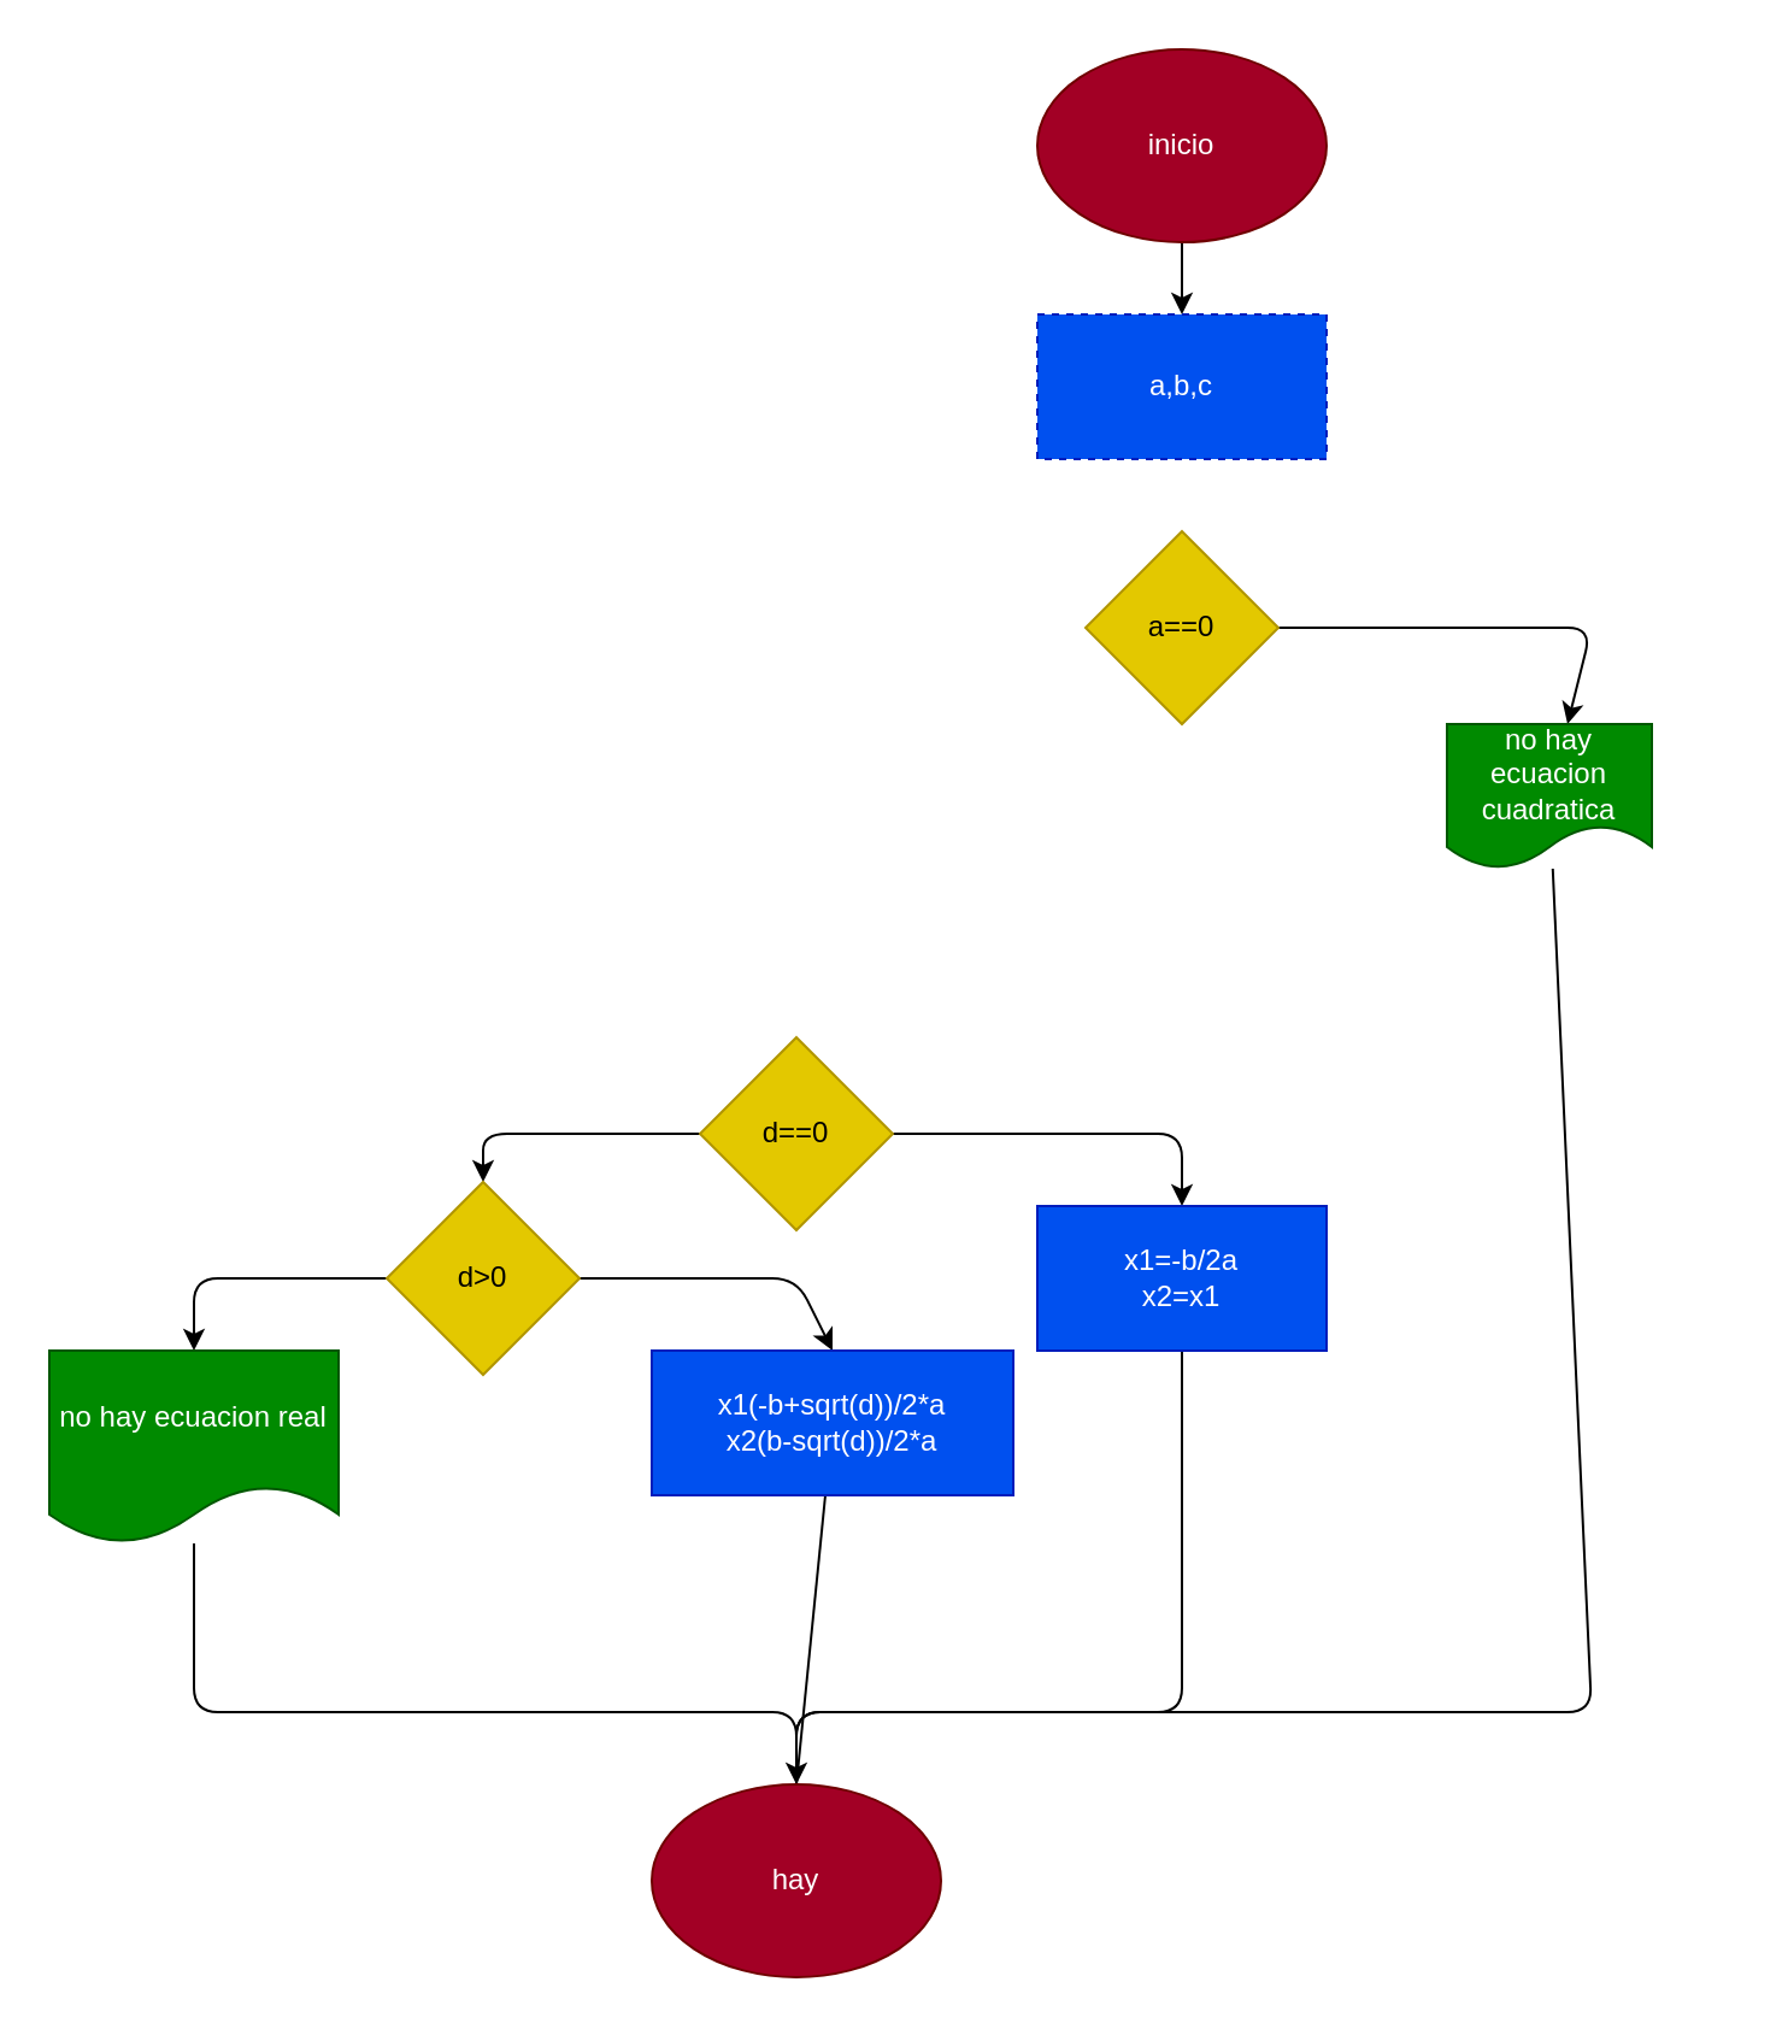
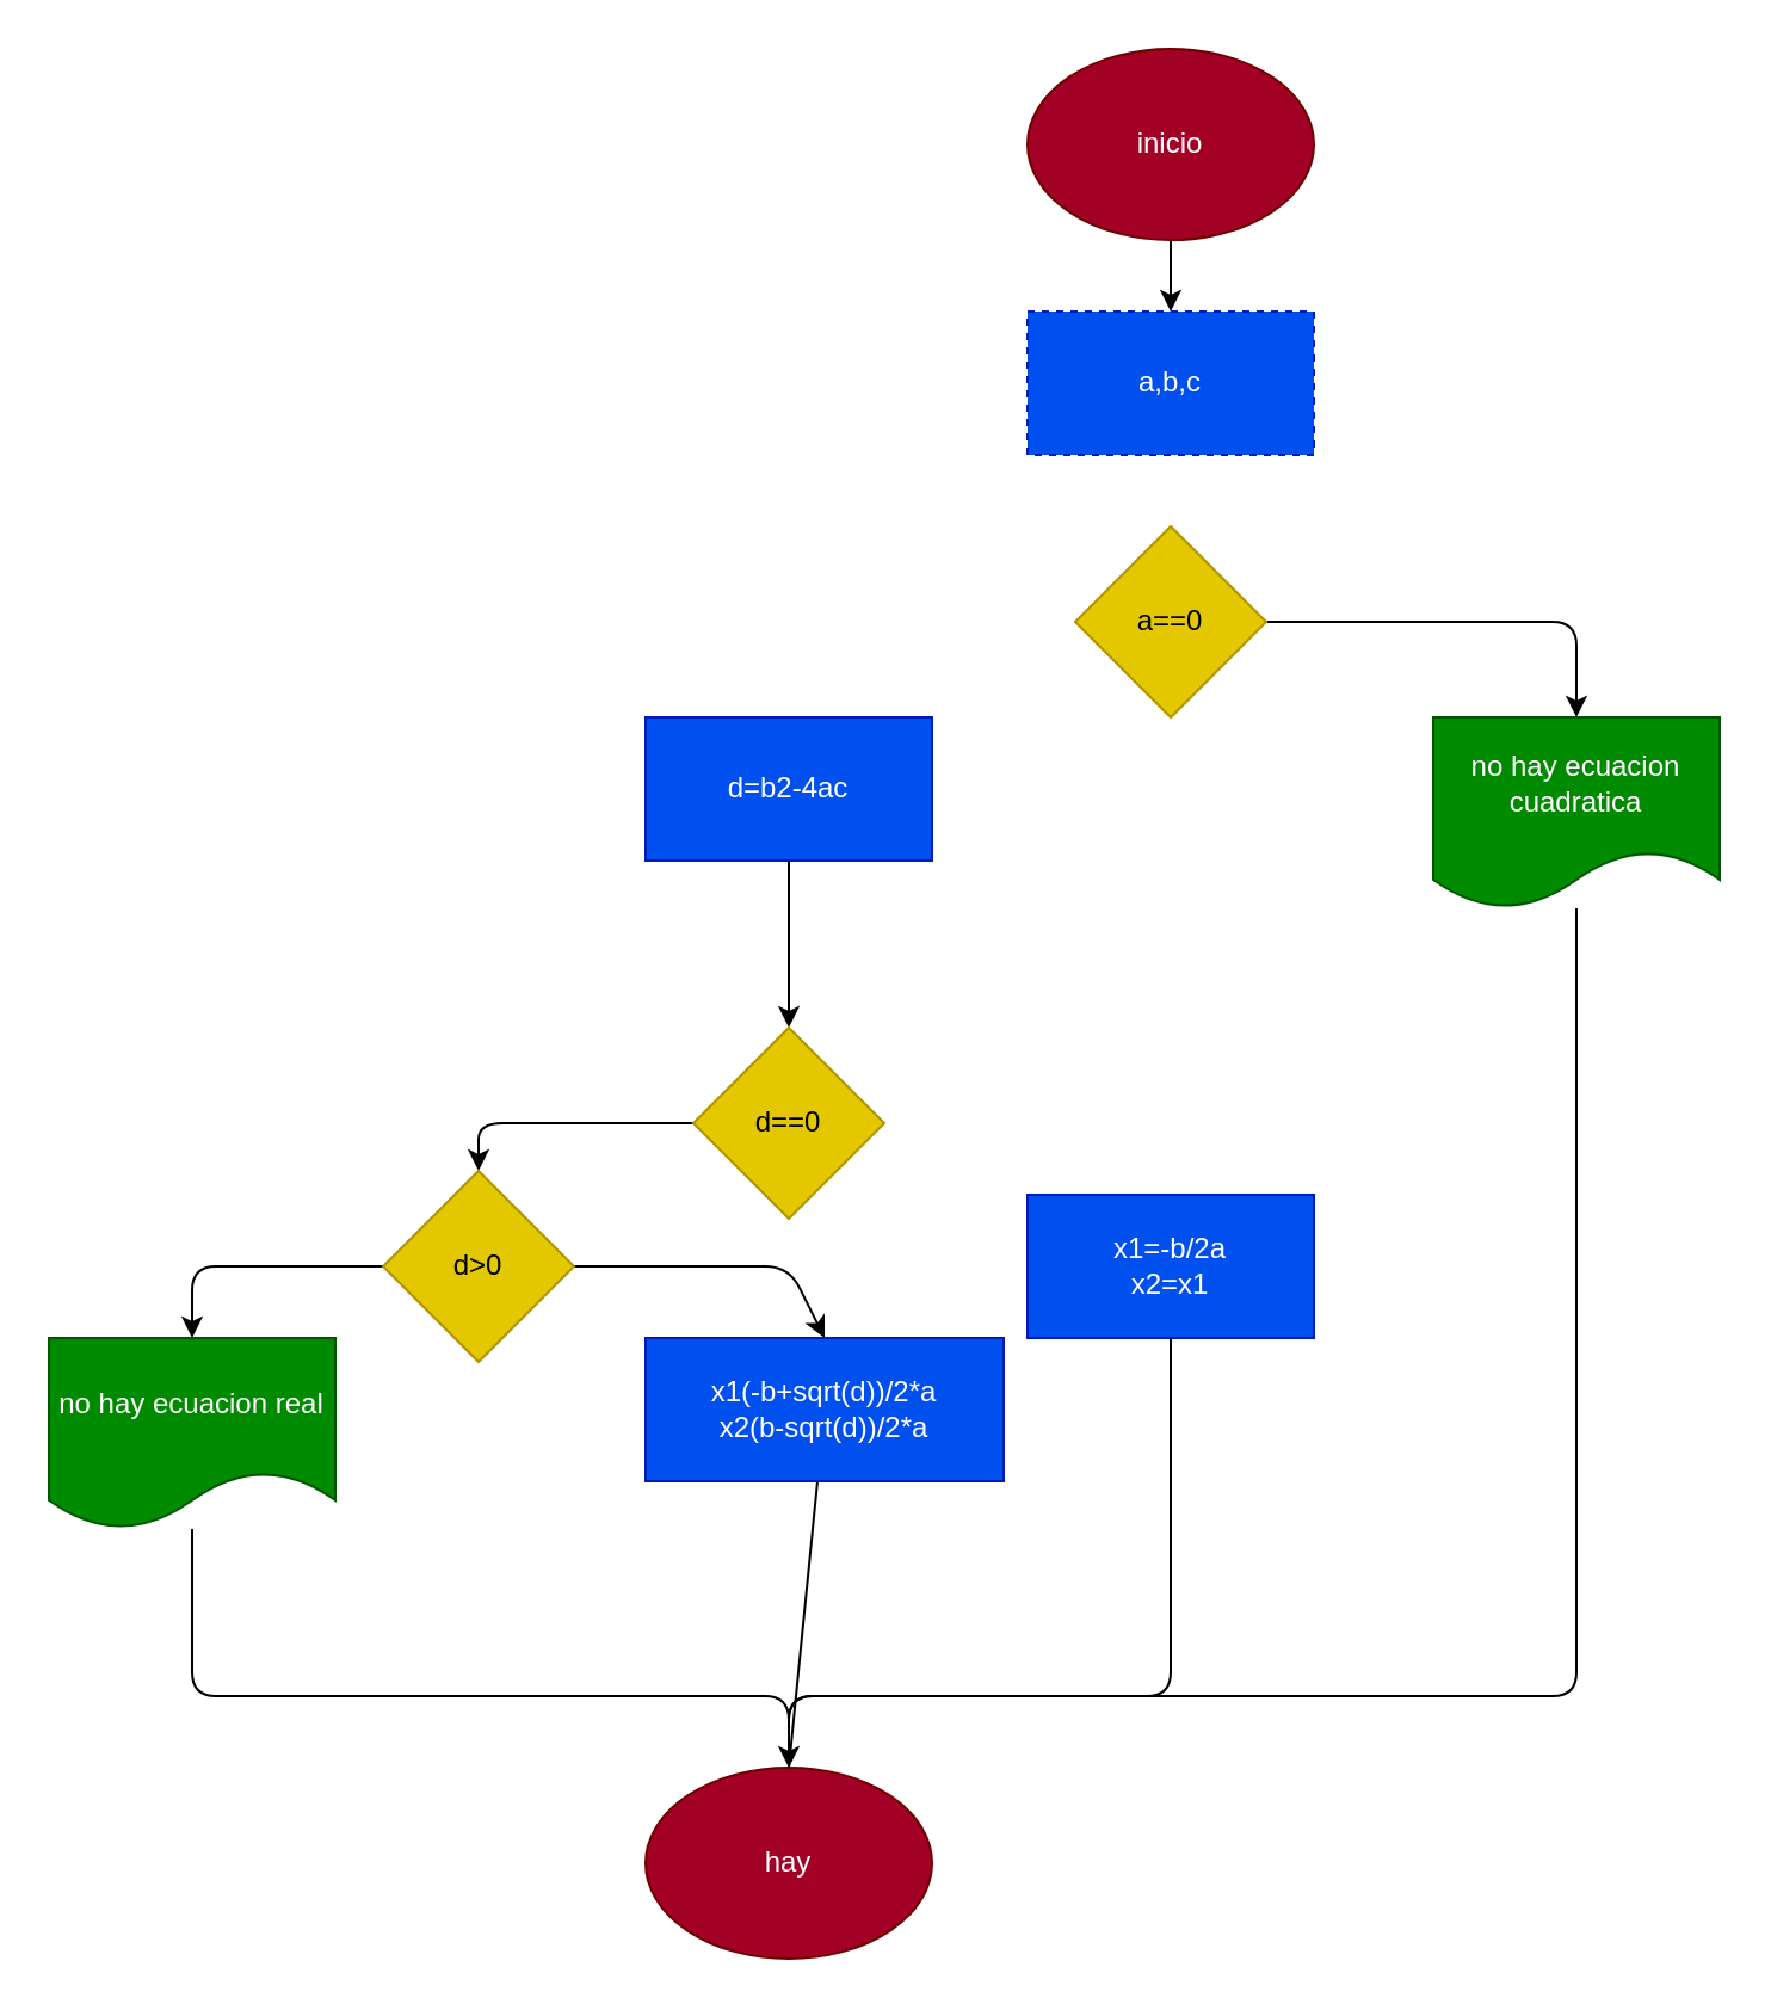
  <mxCell id="0" />
  <mxCell id="1" parent="0" />
  <mxCell id="2" value="" style="edgeStyle=none;html=1;" edge="1" parent="1" source="3" target="4"><mxGeometry relative="1" as="geometry" /></mxCell>
  <mxCell id="3" value="inicio" style="ellipse;whiteSpace=wrap;html=1;fillColor=#a20025;fontColor=#ffffff;strokeColor=#6F0000;" vertex="1" parent="1"><mxGeometry x="430" y="20" width="120" height="80" as="geometry" /></mxCell>
  <mxCell id="4" value="a,b,c" style="rounded=0;whiteSpace=wrap;html=1;fillColor=#0050ef;fontColor=#ffffff;strokeColor=#001DBC;dashed=1;" vertex="1" parent="1"><mxGeometry x="430" y="130" width="120" height="60" as="geometry" /></mxCell>
  <mxCell id="5" value="" style="edgeStyle=none;html=1;" edge="1" parent="1" source="6" target="8"><mxGeometry relative="1" as="geometry"><Array as="points"><mxPoint x="660" y="260" /></Array></mxGeometry></mxCell>
  <mxCell id="6" value="a==0" style="rhombus;whiteSpace=wrap;html=1;fillColor=#e3c800;fontColor=#000000;strokeColor=#B09500;" vertex="1" parent="1"><mxGeometry x="450" y="220" width="80" height="80" as="geometry" /></mxCell>
  <mxCell id="7" style="edgeStyle=none;html=1;endArrow=none;endFill=0;" edge="1" parent="1" source="8"><mxGeometry relative="1" as="geometry"><mxPoint x="330" y="741" as="targetPoint" /><Array as="points"><mxPoint x="660" y="710" /><mxPoint x="330" y="710" /></Array></mxGeometry></mxCell>
- <mxCell id="8" value="no hay ecuacion cuadratica" style="shape=document;whiteSpace=wrap;html=1;boundedLbl=1;fillColor=#008a00;fontColor=#ffffff;strokeColor=#005700;" vertex="1" parent="1"><mxGeometry x="600" y="300" width="85" height="60" as="geometry" /></mxCell>
- <mxCell id="11" value="" style="edgeStyle=none;html=1;" edge="1" parent="1" source="13" target="15"><mxGeometry relative="1" as="geometry"><Array as="points"><mxPoint x="490" y="470" /></Array></mxGeometry></mxCell>
+ <mxCell id="8" value="no hay ecuacion cuadratica" style="shape=document;whiteSpace=wrap;html=1;boundedLbl=1;fillColor=#008a00;fontColor=#ffffff;strokeColor=#005700;" vertex="1" parent="1"><mxGeometry x="600" y="300" width="120" height="80" as="geometry" /></mxCell>
+ <mxCell id="9" value="" style="edgeStyle=none;html=1;" edge="1" parent="1" source="10" target="13"><mxGeometry relative="1" as="geometry" /></mxCell>
+ <mxCell id="10" value="d=b2-4ac" style="whiteSpace=wrap;html=1;fillColor=#0050ef;fontColor=#ffffff;strokeColor=#001DBC;" vertex="1" parent="1"><mxGeometry x="270" y="300" width="120" height="60" as="geometry" /></mxCell>
  <mxCell id="12" value="" style="edgeStyle=none;html=1;" edge="1" parent="1" source="13" target="18"><mxGeometry relative="1" as="geometry"><Array as="points"><mxPoint x="200" y="470" /></Array></mxGeometry></mxCell>
  <mxCell id="13" value="d==0" style="rhombus;whiteSpace=wrap;html=1;fillColor=#e3c800;fontColor=#000000;strokeColor=#B09500;" vertex="1" parent="1"><mxGeometry x="290" y="430" width="80" height="80" as="geometry" /></mxCell>
  <mxCell id="14" style="edgeStyle=none;html=1;entryX=0.5;entryY=0;entryDx=0;entryDy=0;endArrow=none;endFill=0;" edge="1" parent="1" source="15" target="23"><mxGeometry relative="1" as="geometry"><Array as="points"><mxPoint x="490" y="710" /><mxPoint x="330" y="710" /></Array></mxGeometry></mxCell>
  <mxCell id="15" value="x1=-b/2a&lt;br&gt;x2=x1" style="whiteSpace=wrap;html=1;fillColor=#0050ef;fontColor=#ffffff;strokeColor=#001DBC;" vertex="1" parent="1"><mxGeometry x="430" y="500" width="120" height="60" as="geometry" /></mxCell>
  <mxCell id="16" style="edgeStyle=none;html=1;entryX=0.5;entryY=0;entryDx=0;entryDy=0;" edge="1" parent="1" source="18" target="20"><mxGeometry relative="1" as="geometry"><Array as="points"><mxPoint x="330" y="530" /></Array></mxGeometry></mxCell>
  <mxCell id="17" value="" style="edgeStyle=none;html=1;" edge="1" parent="1" source="18" target="22"><mxGeometry relative="1" as="geometry"><Array as="points"><mxPoint x="80" y="530" /></Array></mxGeometry></mxCell>
  <mxCell id="18" value="d&amp;gt;0" style="rhombus;whiteSpace=wrap;html=1;fillColor=#e3c800;fontColor=#000000;strokeColor=#B09500;" vertex="1" parent="1"><mxGeometry y="490" width="80" height="80" as="geometry" x="160" /></mxCell>
  <mxCell id="19" style="edgeStyle=none;html=1;endArrow=none;endFill=0;" edge="1" parent="1" source="20"><mxGeometry relative="1" as="geometry"><mxPoint x="330" y="740" as="targetPoint" /></mxGeometry></mxCell>
  <mxCell id="20" value="x1(-b+sqrt(d))/2*a&lt;br&gt;x2(b-sqrt(d))/2*a" style="rounded=0;whiteSpace=wrap;html=1;fillColor=#0050ef;fontColor=#ffffff;strokeColor=#001DBC;" vertex="1" parent="1"><mxGeometry x="270" y="560" width="150" height="60" as="geometry" /></mxCell>
  <mxCell id="21" style="edgeStyle=none;html=1;entryX=0.5;entryY=0;entryDx=0;entryDy=0;" edge="1" parent="1" source="22" target="23"><mxGeometry relative="1" as="geometry"><mxPoint x="360" y="710" as="targetPoint" /><Array as="points"><mxPoint x="80" y="710" /><mxPoint x="330" y="710" /></Array></mxGeometry></mxCell>
  <mxCell id="22" value="no hay ecuacion real" style="shape=document;whiteSpace=wrap;html=1;boundedLbl=1;fillColor=#008a00;fontColor=#ffffff;strokeColor=#005700;" vertex="1" parent="1"><mxGeometry x="20" y="560" width="120" height="80" as="geometry" /></mxCell>
  <mxCell id="23" value="hay" style="ellipse;whiteSpace=wrap;html=1;fillColor=#a20025;fontColor=#ffffff;strokeColor=#6F0000;" vertex="1" parent="1"><mxGeometry x="270" y="740" width="120" height="80" as="geometry" /></mxCell>
